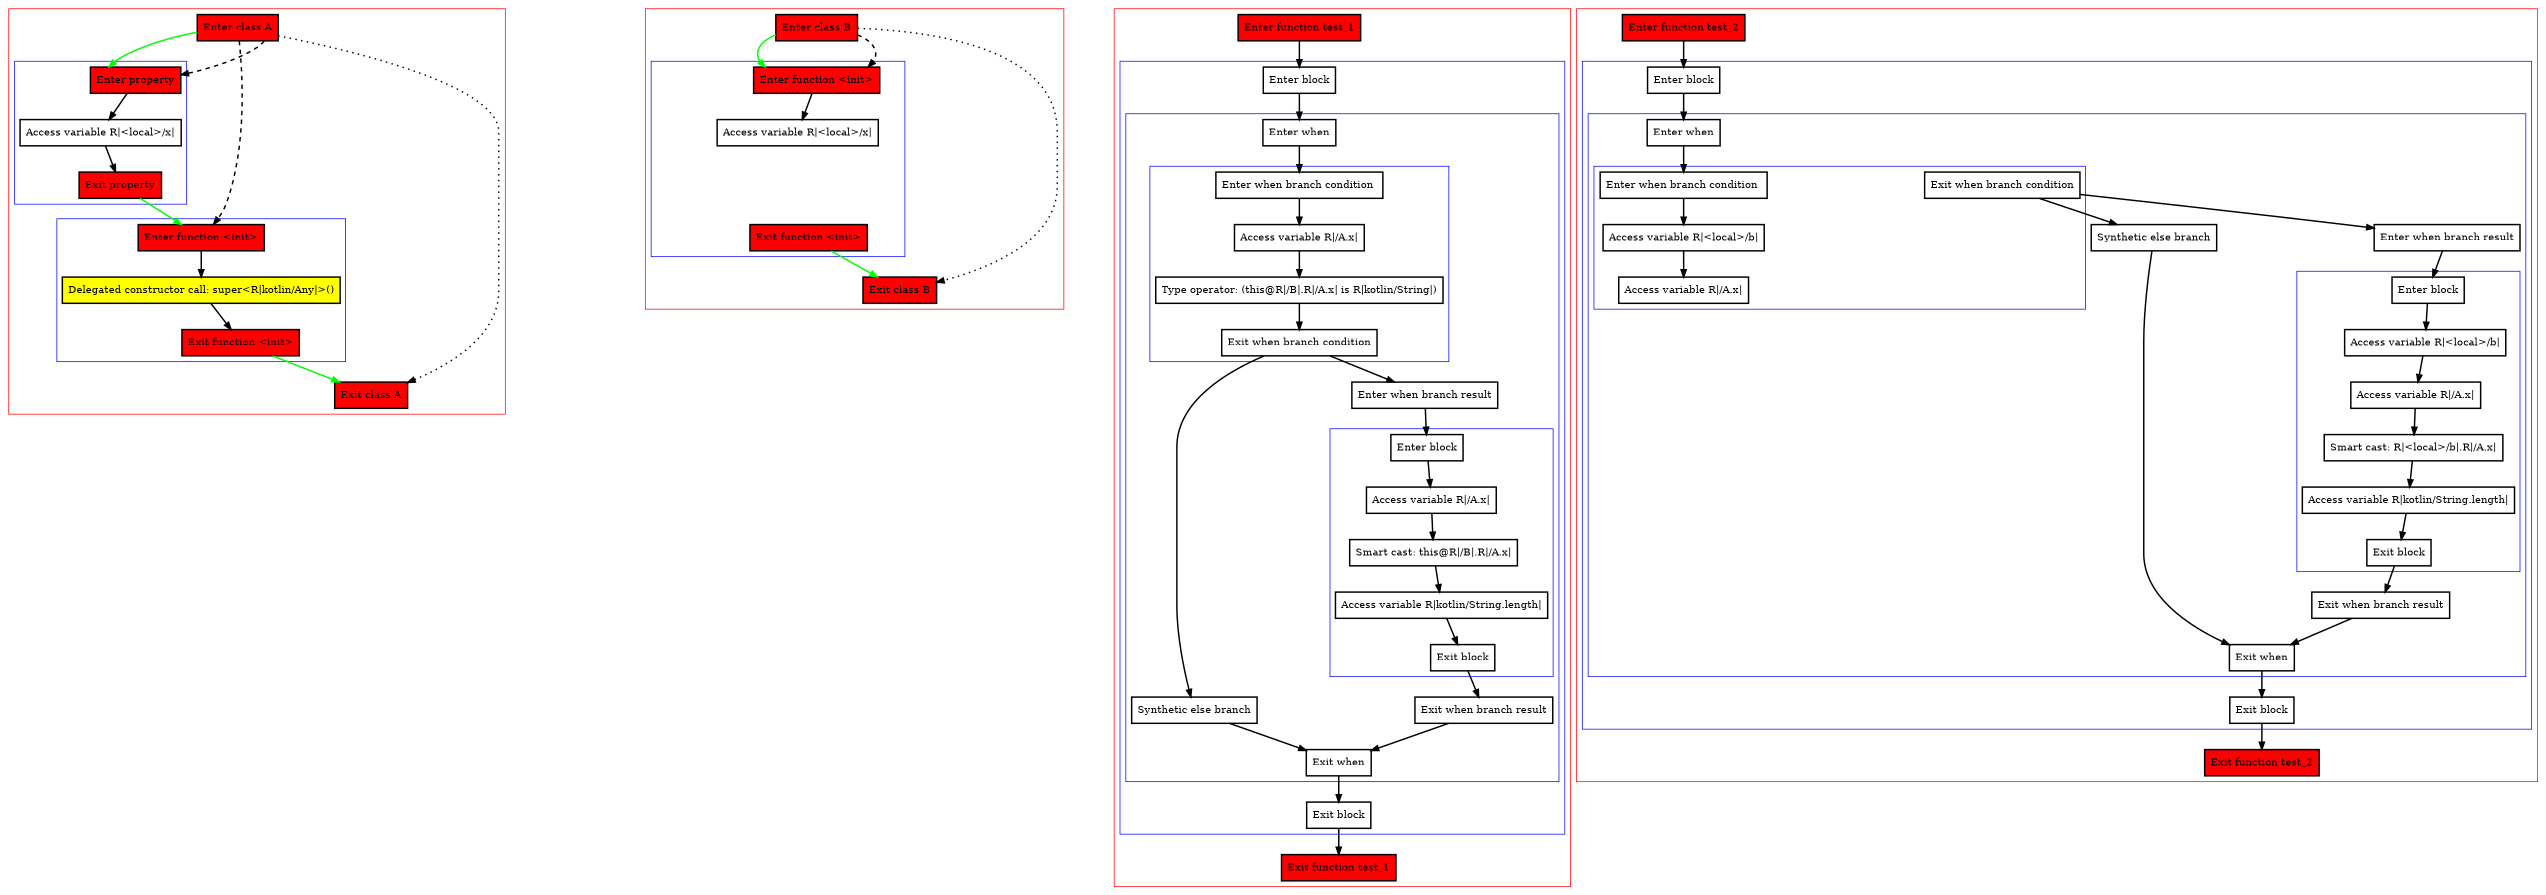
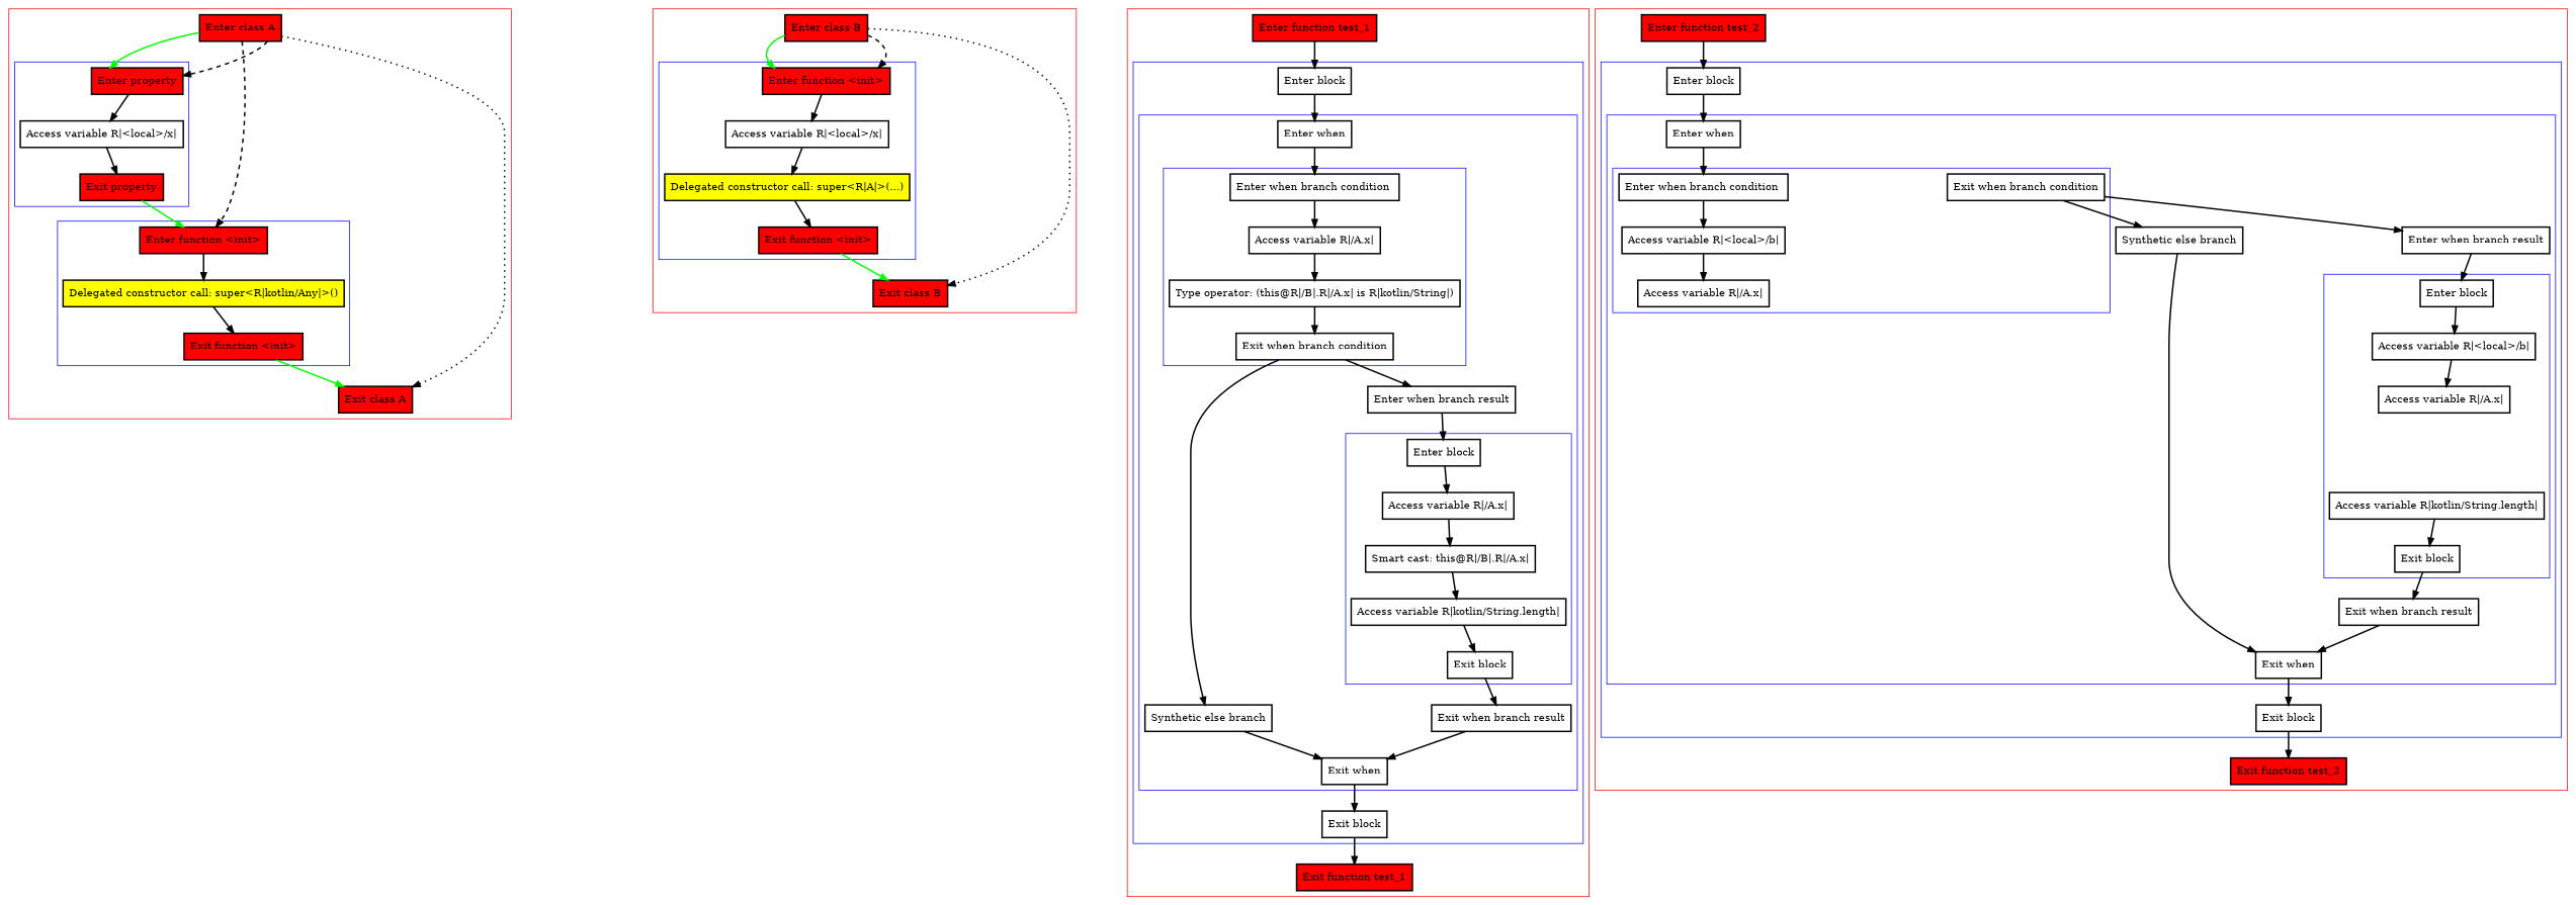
  digraph {
    nodesep=3
    node [penwidth=2 shape=box]
    edge [penwidth=2]
    n1 [fillcolor=red label="Enter property" style=filled]
    n2 [label="Access variable R|<local>/x|"]
    n3 [fillcolor=red label="Exit property" style=filled]
    n4 [fillcolor=red label="Enter function <init>" style=filled]
    n5 [fillcolor=yellow label="Delegated constructor call: super<R|kotlin/Any|>()" style=filled]
    n6 [fillcolor=red label="Exit function <init>" style=filled]
    n7 [fillcolor=red label="Enter class A" style=filled]
    n8 [fillcolor=red label="Exit class A" style=filled]
    n9 [fillcolor=red label="Enter function <init>" style=filled]
    n10 [label="Access variable R|<local>/x|"]
+   n11 [fillcolor=yellow label="Delegated constructor call: super<R|A|>(...)" style=filled]
    n12 [fillcolor=red label="Exit function <init>" style=filled]
    n13 [fillcolor=red label="Enter class B" style=filled]
    n14 [fillcolor=red label="Exit class B" style=filled]
    n15 [label="Enter when branch condition "]
    n16 [label="Access variable R|/A.x|"]
    n17 [label="Type operator: (this@R|/B|.R|/A.x| is R|kotlin/String|)"]
    n18 [label="Exit when branch condition"]
    n19 [label="Enter block"]
    n20 [label="Access variable R|/A.x|"]
    n21 [label="Smart cast: this@R|/B|.R|/A.x|"]
    n22 [label="Access variable R|kotlin/String.length|"]
    n23 [label="Exit block"]
    n24 [label="Enter when"]
    n25 [label="Synthetic else branch"]
    n26 [label="Enter when branch result"]
    n27 [label="Exit when branch result"]
    n28 [label="Exit when"]
    n29 [label="Enter block"]
    n30 [label="Exit block"]
    n31 [fillcolor=red label="Enter function test_1" style=filled]
    n32 [fillcolor=red label="Exit function test_1" style=filled]
    n33 [label="Enter when branch condition "]
    n34 [label="Access variable R|<local>/b|"]
    n35 [label="Access variable R|/A.x|"]
    n36 [label="Exit when branch condition"]
    n37 [label="Enter block"]
    n38 [label="Access variable R|<local>/b|"]
    n39 [label="Access variable R|/A.x|"]
-   n40 [label="Smart cast: R|<local>/b|.R|/A.x|"]
    n41 [label="Access variable R|kotlin/String.length|"]
    n42 [label="Exit block"]
    n43 [label="Enter when"]
    n44 [label="Synthetic else branch"]
    n45 [label="Enter when branch result"]
    n46 [label="Exit when branch result"]
    n47 [label="Exit when"]
    n48 [label="Enter block"]
    n49 [label="Exit block"]
    n50 [fillcolor=red label="Enter function test_2" style=filled]
    n51 [fillcolor=red label="Exit function test_2" style=filled]
    subgraph cluster_1 {
      color=red
      n7
      n8
      subgraph cluster_2 {
        color=blue
        n1
        n2
        n3
      }
      subgraph cluster_3 {
        color=blue
        n4
        n5
        n6
      }
    }
    subgraph cluster_4 {
      color=red
      n13
      n14
      subgraph cluster_5 {
        color=blue
        n9
        n10
+       n11
        n12
      }
    }
    subgraph cluster_6 {
      color=red
      n31
      n32
      subgraph cluster_7 {
        color=blue
        n29
        n30
        subgraph cluster_8 {
          color=blue
          n24
          n25
          n26
          n27
          n28
          subgraph cluster_9 {
            color=blue
            n15
            n16
            n17
            n18
          }
          subgraph cluster_10 {
            color=blue
            n19
            n20
            n21
            n22
            n23
          }
        }
      }
    }
    subgraph cluster_11 {
      color=red
      n50
      n51
      subgraph cluster_12 {
        color=blue
        n48
        n49
        subgraph cluster_13 {
          color=blue
          n43
          n44
          n45
          n46
          n47
          subgraph cluster_14 {
            color=blue
            n33
            n34
            n35
            n36
          }
          subgraph cluster_15 {
            color=blue
            n37
            n38
            n39
-           n40
            n41
            n42
          }
        }
      }
    }
    n1 -> n2
    n2 -> n3
    n3 -> n4 [color=green]
    n4 -> n5
    n5 -> n6
    n6 -> n8 [color=green]
    n7 -> n1 [color=green]
    n7 -> n1 [style=dashed]
    n7 -> n4 [style=dashed]
    n7 -> n8 [style=dotted]
    n9 -> n10
+   n10 -> n11
+   n11 -> n12
    n12 -> n14 [color=green]
    n13 -> n9 [color=green]
    n13 -> n9 [style=dashed]
    n13 -> n14 [style=dotted]
    n15 -> n16
    n16 -> n17
    n17 -> n18
    n18 -> n25
    n18 -> n26
    n19 -> n20
    n20 -> n21
    n21 -> n22
    n22 -> n23
    n23 -> n27
    n24 -> n15
    n25 -> n28
    n26 -> n19
    n27 -> n28
    n28 -> n30
    n29 -> n24
    n30 -> n32
    n31 -> n29
    n33 -> n34
    n34 -> n35
    n36 -> n44
    n36 -> n45
    n37 -> n38
    n38 -> n39
-   n39 -> n40
-   n40 -> n41
    n41 -> n42
    n42 -> n46
    n43 -> n33
    n44 -> n47
    n45 -> n37
    n46 -> n47
    n47 -> n49
    n48 -> n43
    n49 -> n51
    n50 -> n48
  }
